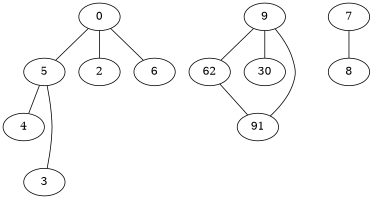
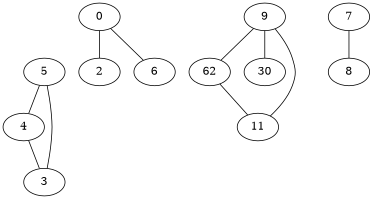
  graph {
    0
    5
    2
    6
    4
    3
    n7 [label=62]
    9
    n9 [label=30]
-   11 [label=91]
+   11
    7
    8
-   0 -- 5
    0 -- 2
    0 -- 6
    5 -- 4
    5 -- 3
+   4 -- 3
    n7 -- 11
    9 -- n7
    9 -- n9
    9 -- 11
    7 -- 8
  }
